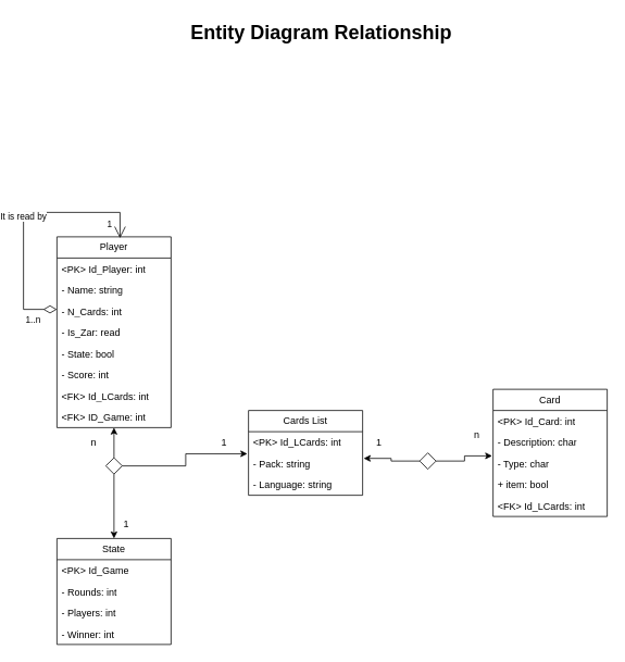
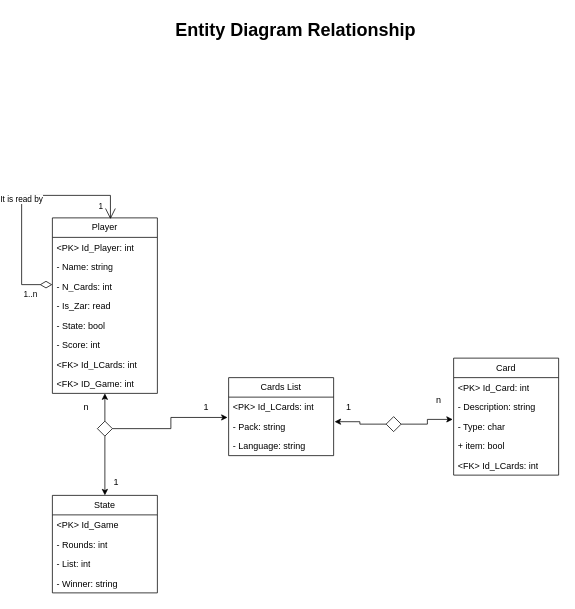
  <mxCell id="0" />
  <mxCell id="1" parent="0" />
  <mxCell id="2" value="Player" style="swimlane;fontStyle=0;childLayout=stackLayout;horizontal=1;startSize=26;fillColor=none;horizontalStack=0;resizeParent=1;resizeParentMax=0;resizeLast=0;collapsible=1;marginBottom=0;whiteSpace=wrap;html=1;" vertex="1" parent="1"><mxGeometry x="61" y="290" width="140" height="234" as="geometry" /></mxCell>
  <mxCell id="3" value="&amp;lt;PK&amp;gt; Id_Player: int" style="text;strokeColor=none;fillColor=none;align=left;verticalAlign=top;spacingLeft=4;spacingRight=4;overflow=hidden;rotatable=0;points=[[0,0.5],[1,0.5]];portConstraint=eastwest;whiteSpace=wrap;html=1;" vertex="1" parent="2"><mxGeometry y="26" width="140" height="26" as="geometry" /></mxCell>
  <mxCell id="4" value="- Name: string" style="text;strokeColor=none;fillColor=none;align=left;verticalAlign=top;spacingLeft=4;spacingRight=4;overflow=hidden;rotatable=0;points=[[0,0.5],[1,0.5]];portConstraint=eastwest;whiteSpace=wrap;html=1;" vertex="1" parent="2"><mxGeometry y="52" width="140" height="26" as="geometry" /></mxCell>
  <mxCell id="5" value="- N_Cards: int" style="text;strokeColor=none;fillColor=none;align=left;verticalAlign=top;spacingLeft=4;spacingRight=4;overflow=hidden;rotatable=0;points=[[0,0.5],[1,0.5]];portConstraint=eastwest;whiteSpace=wrap;html=1;" vertex="1" parent="2"><mxGeometry y="78" width="140" height="26" as="geometry" /></mxCell>
  <mxCell id="6" value="- Is_Zar: read" style="text;strokeColor=none;fillColor=none;align=left;verticalAlign=top;spacingLeft=4;spacingRight=4;overflow=hidden;rotatable=0;points=[[0,0.5],[1,0.5]];portConstraint=eastwest;whiteSpace=wrap;html=1;" vertex="1" parent="2"><mxGeometry y="104" width="140" height="26" as="geometry" /></mxCell>
  <mxCell id="7" value="- State: bool" style="text;strokeColor=none;fillColor=none;align=left;verticalAlign=top;spacingLeft=4;spacingRight=4;overflow=hidden;rotatable=0;points=[[0,0.5],[1,0.5]];portConstraint=eastwest;whiteSpace=wrap;html=1;" vertex="1" parent="2"><mxGeometry y="130" width="140" height="26" as="geometry" /></mxCell>
  <mxCell id="8" value="- Score: int" style="text;strokeColor=none;fillColor=none;align=left;verticalAlign=top;spacingLeft=4;spacingRight=4;overflow=hidden;rotatable=0;points=[[0,0.5],[1,0.5]];portConstraint=eastwest;whiteSpace=wrap;html=1;" vertex="1" parent="2"><mxGeometry y="156" width="140" height="26" as="geometry" /></mxCell>
  <mxCell id="9" value="&amp;lt;FK&amp;gt; Id_LCards: int" style="text;strokeColor=none;fillColor=none;align=left;verticalAlign=top;spacingLeft=4;spacingRight=4;overflow=hidden;rotatable=0;points=[[0,0.5],[1,0.5]];portConstraint=eastwest;whiteSpace=wrap;html=1;" vertex="1" parent="2"><mxGeometry y="182" width="140" height="26" as="geometry" /></mxCell>
  <mxCell id="10" value="&amp;lt;FK&amp;gt; ID_Game: int" style="text;strokeColor=none;fillColor=none;align=left;verticalAlign=top;spacingLeft=4;spacingRight=4;overflow=hidden;rotatable=0;points=[[0,0.5],[1,0.5]];portConstraint=eastwest;whiteSpace=wrap;html=1;" vertex="1" parent="2"><mxGeometry y="208" width="140" height="26" as="geometry" /></mxCell>
  <mxCell id="11" value="Card" style="swimlane;fontStyle=0;childLayout=stackLayout;horizontal=1;startSize=26;fillColor=none;horizontalStack=0;resizeParent=1;resizeParentMax=0;resizeLast=0;collapsible=1;marginBottom=0;whiteSpace=wrap;html=1;" vertex="1" parent="1"><mxGeometry x="596" y="477" width="140" height="156" as="geometry" /></mxCell>
  <mxCell id="12" value="&amp;lt;PK&amp;gt; Id_Card: int" style="text;strokeColor=none;fillColor=none;align=left;verticalAlign=top;spacingLeft=4;spacingRight=4;overflow=hidden;rotatable=0;points=[[0,0.5],[1,0.5]];portConstraint=eastwest;whiteSpace=wrap;html=1;" vertex="1" parent="11"><mxGeometry y="26" width="140" height="26" as="geometry" /></mxCell>
- <mxCell id="13" value="- Description: char" style="text;strokeColor=none;fillColor=none;align=left;verticalAlign=top;spacingLeft=4;spacingRight=4;overflow=hidden;rotatable=0;points=[[0,0.5],[1,0.5]];portConstraint=eastwest;whiteSpace=wrap;html=1;" vertex="1" parent="11"><mxGeometry y="52" width="140" height="26" as="geometry" /></mxCell>
+ <mxCell id="13" value="- Description: string" style="text;strokeColor=none;fillColor=none;align=left;verticalAlign=top;spacingLeft=4;spacingRight=4;overflow=hidden;rotatable=0;points=[[0,0.5],[1,0.5]];portConstraint=eastwest;whiteSpace=wrap;html=1;" vertex="1" parent="11"><mxGeometry y="52" width="140" height="26" as="geometry" /></mxCell>
  <mxCell id="14" value="- Type: char" style="text;strokeColor=none;fillColor=none;align=left;verticalAlign=top;spacingLeft=4;spacingRight=4;overflow=hidden;rotatable=0;points=[[0,0.5],[1,0.5]];portConstraint=eastwest;whiteSpace=wrap;html=1;" vertex="1" parent="11"><mxGeometry y="78" width="140" height="26" as="geometry" /></mxCell>
  <mxCell id="15" value="+ item: bool" style="text;strokeColor=none;fillColor=none;align=left;verticalAlign=top;spacingLeft=4;spacingRight=4;overflow=hidden;rotatable=0;points=[[0,0.5],[1,0.5]];portConstraint=eastwest;whiteSpace=wrap;html=1;" vertex="1" parent="11"><mxGeometry y="104" width="140" height="26" as="geometry" /></mxCell>
  <mxCell id="16" value="&amp;lt;FK&amp;gt; Id_LCards: int" style="text;strokeColor=none;fillColor=none;align=left;verticalAlign=top;spacingLeft=4;spacingRight=4;overflow=hidden;rotatable=0;points=[[0,0.5],[1,0.5]];portConstraint=eastwest;whiteSpace=wrap;html=1;" vertex="1" parent="11"><mxGeometry y="130" width="140" height="26" as="geometry" /></mxCell>
  <mxCell id="17" value="State" style="swimlane;fontStyle=0;childLayout=stackLayout;horizontal=1;startSize=26;fillColor=none;horizontalStack=0;resizeParent=1;resizeParentMax=0;resizeLast=0;collapsible=1;marginBottom=0;whiteSpace=wrap;html=1;" vertex="1" parent="1"><mxGeometry x="61" y="660" width="140" height="130" as="geometry" /></mxCell>
  <mxCell id="18" value="&amp;lt;PK&amp;gt; Id_Game" style="text;strokeColor=none;fillColor=none;align=left;verticalAlign=top;spacingLeft=4;spacingRight=4;overflow=hidden;rotatable=0;points=[[0,0.5],[1,0.5]];portConstraint=eastwest;whiteSpace=wrap;html=1;" vertex="1" parent="17"><mxGeometry y="26" width="140" height="26" as="geometry" /></mxCell>
  <mxCell id="19" value="- Rounds: int" style="text;strokeColor=none;fillColor=none;align=left;verticalAlign=top;spacingLeft=4;spacingRight=4;overflow=hidden;rotatable=0;points=[[0,0.5],[1,0.5]];portConstraint=eastwest;whiteSpace=wrap;html=1;" vertex="1" parent="17"><mxGeometry y="52" width="140" height="26" as="geometry" /></mxCell>
- <mxCell id="20" value="- Players: int" style="text;strokeColor=none;fillColor=none;align=left;verticalAlign=top;spacingLeft=4;spacingRight=4;overflow=hidden;rotatable=0;points=[[0,0.5],[1,0.5]];portConstraint=eastwest;whiteSpace=wrap;html=1;" vertex="1" parent="17"><mxGeometry y="78" width="140" height="26" as="geometry" /></mxCell>
- <mxCell id="21" value="&lt;div&gt;- Winner: int&lt;/div&gt;" style="text;strokeColor=none;fillColor=none;align=left;verticalAlign=top;spacingLeft=4;spacingRight=4;overflow=hidden;rotatable=0;points=[[0,0.5],[1,0.5]];portConstraint=eastwest;whiteSpace=wrap;html=1;" vertex="1" parent="17"><mxGeometry y="104" width="140" height="26" as="geometry" /></mxCell>
+ <mxCell id="20" value="- List: int" style="text;strokeColor=none;fillColor=none;align=left;verticalAlign=top;spacingLeft=4;spacingRight=4;overflow=hidden;rotatable=0;points=[[0,0.5],[1,0.5]];portConstraint=eastwest;whiteSpace=wrap;html=1;" vertex="1" parent="17"><mxGeometry y="78" width="140" height="26" as="geometry" /></mxCell>
+ <mxCell id="21" value="&lt;div&gt;- Winner: string&lt;/div&gt;" style="text;strokeColor=none;fillColor=none;align=left;verticalAlign=top;spacingLeft=4;spacingRight=4;overflow=hidden;rotatable=0;points=[[0,0.5],[1,0.5]];portConstraint=eastwest;whiteSpace=wrap;html=1;" vertex="1" parent="17"><mxGeometry y="104" width="140" height="26" as="geometry" /></mxCell>
  <mxCell id="22" value="Cards List" style="swimlane;fontStyle=0;childLayout=stackLayout;horizontal=1;startSize=26;fillColor=none;horizontalStack=0;resizeParent=1;resizeParentMax=0;resizeLast=0;collapsible=1;marginBottom=0;whiteSpace=wrap;html=1;" vertex="1" parent="1"><mxGeometry x="296" y="503" width="140" height="104" as="geometry" /></mxCell>
  <mxCell id="23" value="&amp;lt;PK&amp;gt; Id_LCards: int" style="text;strokeColor=none;fillColor=none;align=left;verticalAlign=top;spacingLeft=4;spacingRight=4;overflow=hidden;rotatable=0;points=[[0,0.5],[1,0.5]];portConstraint=eastwest;whiteSpace=wrap;html=1;" vertex="1" parent="22"><mxGeometry y="26" width="140" height="26" as="geometry" /></mxCell>
  <mxCell id="24" value="- Pack: string" style="text;strokeColor=none;fillColor=none;align=left;verticalAlign=top;spacingLeft=4;spacingRight=4;overflow=hidden;rotatable=0;points=[[0,0.5],[1,0.5]];portConstraint=eastwest;whiteSpace=wrap;html=1;" vertex="1" parent="22"><mxGeometry y="52" width="140" height="26" as="geometry" /></mxCell>
  <mxCell id="25" value="&lt;div&gt;- Language: string&lt;/div&gt;" style="text;strokeColor=none;fillColor=none;align=left;verticalAlign=top;spacingLeft=4;spacingRight=4;overflow=hidden;rotatable=0;points=[[0,0.5],[1,0.5]];portConstraint=eastwest;whiteSpace=wrap;html=1;" vertex="1" parent="22"><mxGeometry y="78" width="140" height="26" as="geometry" /></mxCell>
  <mxCell id="26" value="It is read by" style="endArrow=open;html=1;endSize=12;startArrow=diamondThin;startSize=14;startFill=0;edgeStyle=orthogonalEdgeStyle;rounded=0;entryX=0.553;entryY=0.007;entryDx=0;entryDy=0;exitX=0;exitY=0.5;exitDx=0;exitDy=0;entryPerimeter=0;" edge="1" parent="1" target="2"><mxGeometry relative="1" as="geometry"><mxPoint x="61" y="379" as="sourcePoint" /><mxPoint x="131" y="340" as="targetPoint" /><Array as="points"><mxPoint x="20" y="379" /><mxPoint x="20" y="260" /><mxPoint x="138" y="260" /><mxPoint x="138" y="291" /></Array></mxGeometry></mxCell>
  <mxCell id="27" value="1..n" style="edgeLabel;resizable=0;html=1;align=left;verticalAlign=top;" connectable="0" vertex="1" parent="26"><mxGeometry x="-1" relative="1" as="geometry"><mxPoint x="-40" as="offset" /></mxGeometry></mxCell>
  <mxCell id="28" value="1" style="edgeLabel;resizable=0;html=1;align=right;verticalAlign=top;" connectable="0" vertex="1" parent="26"><mxGeometry x="1" relative="1" as="geometry"><mxPoint x="-9" y="-30" as="offset" /></mxGeometry></mxCell>
  <mxCell id="29" style="edgeStyle=orthogonalEdgeStyle;rounded=0;orthogonalLoop=1;jettySize=auto;html=1;exitX=0.5;exitY=0;exitDx=0;exitDy=0;entryX=0.5;entryY=1;entryDx=0;entryDy=0;" edge="1" parent="1" source="32" target="2"><mxGeometry relative="1" as="geometry" /></mxCell>
  <mxCell id="30" style="edgeStyle=orthogonalEdgeStyle;rounded=0;orthogonalLoop=1;jettySize=auto;html=1;exitX=0.5;exitY=1;exitDx=0;exitDy=0;entryX=0.5;entryY=0;entryDx=0;entryDy=0;" edge="1" parent="1" source="32" target="17"><mxGeometry relative="1" as="geometry" /></mxCell>
  <mxCell id="31" style="edgeStyle=orthogonalEdgeStyle;rounded=0;orthogonalLoop=1;jettySize=auto;html=1;exitX=1;exitY=0.5;exitDx=0;exitDy=0;entryX=-0.01;entryY=0.043;entryDx=0;entryDy=0;entryPerimeter=0;" edge="1" parent="1" source="32" target="24"><mxGeometry relative="1" as="geometry"><mxPoint x="246" y="555" as="targetPoint" /><Array as="points"><mxPoint x="219" y="571" /><mxPoint x="219" y="556" /></Array></mxGeometry></mxCell>
  <mxCell id="32" value="" style="rhombus;aspect=fixed;" vertex="1" parent="1"><mxGeometry x="121" y="561" width="20" height="20" as="geometry" /></mxCell>
  <mxCell id="33" style="edgeStyle=orthogonalEdgeStyle;rounded=0;orthogonalLoop=1;jettySize=auto;html=1;entryX=-0.008;entryY=0.142;entryDx=0;entryDy=0;entryPerimeter=0;" edge="1" parent="1" source="35" target="14"><mxGeometry relative="1" as="geometry" /></mxCell>
  <mxCell id="34" style="edgeStyle=orthogonalEdgeStyle;rounded=0;orthogonalLoop=1;jettySize=auto;html=1;exitX=0;exitY=0.5;exitDx=0;exitDy=0;entryX=1.009;entryY=0.26;entryDx=0;entryDy=0;entryPerimeter=0;" edge="1" parent="1" source="35" target="24"><mxGeometry relative="1" as="geometry" /></mxCell>
  <mxCell id="35" value="" style="rhombus;aspect=fixed;" vertex="1" parent="1"><mxGeometry x="506" y="555" width="20" height="20" as="geometry" /></mxCell>
  <mxCell id="36" value="n" style="text;html=1;align=center;verticalAlign=middle;resizable=0;points=[];autosize=1;strokeColor=none;fillColor=none;" vertex="1" parent="1"><mxGeometry x="91" y="528" width="30" height="30" as="geometry" /></mxCell>
  <mxCell id="37" value="1" style="text;html=1;align=center;verticalAlign=middle;resizable=0;points=[];autosize=1;strokeColor=none;fillColor=none;" vertex="1" parent="1"><mxGeometry x="251" y="528" width="30" height="30" as="geometry" /></mxCell>
  <mxCell id="38" value="1" style="text;html=1;align=center;verticalAlign=middle;resizable=0;points=[];autosize=1;strokeColor=none;fillColor=none;" vertex="1" parent="1"><mxGeometry x="131" y="628" width="30" height="30" as="geometry" /></mxCell>
  <mxCell id="39" value="n" style="text;html=1;align=center;verticalAlign=middle;resizable=0;points=[];autosize=1;strokeColor=none;fillColor=none;" vertex="1" parent="1"><mxGeometry x="561" y="518" width="30" height="30" as="geometry" /></mxCell>
  <mxCell id="40" value="1" style="text;html=1;align=center;verticalAlign=middle;resizable=0;points=[];autosize=1;strokeColor=none;fillColor=none;" vertex="1" parent="1"><mxGeometry x="441" y="528" width="30" height="30" as="geometry" /></mxCell>
  <mxCell id="41" value="Entity Diagram Relationship" style="text;strokeColor=none;fillColor=none;html=1;fontSize=24;fontStyle=1;verticalAlign=middle;align=center;" vertex="1" parent="1"><mxGeometry x="220" y="20" width="330" height="40" as="geometry" /></mxCell>
